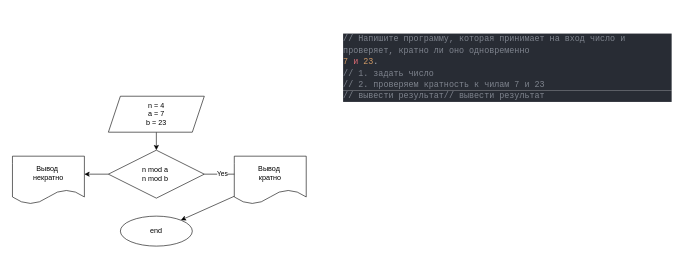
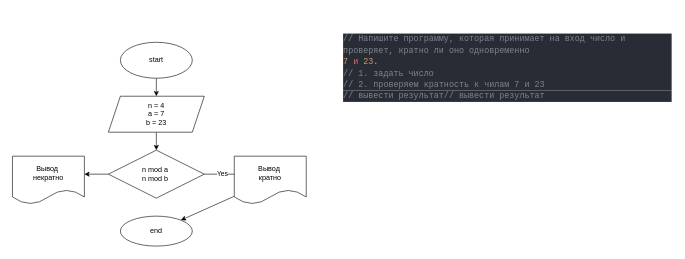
  <mxCell id="0" />
  <mxCell id="1" parent="0" />
  <mxCell id="2" value="&lt;br&gt;&lt;br&gt;&lt;div style=&quot;color: rgb(171 , 178 , 191) ; background-color: rgb(40 , 44 , 52) ; font-family: &amp;#34;consolas&amp;#34; , &amp;#34;courier new&amp;#34; , monospace ; font-weight: normal ; font-size: 14px ; line-height: 19px&quot;&gt;&lt;div&gt;&lt;span style=&quot;color: #7f848e&quot;&gt;// Напишите программу, которая принимает на вход число и проверяет, кратно ли оно одновременно &lt;/span&gt;&lt;/div&gt;&lt;div&gt;&lt;span style=&quot;color: #d19a66&quot;&gt;7&lt;/span&gt;&lt;span style=&quot;color: #abb2bf&quot;&gt; &lt;/span&gt;&lt;span style=&quot;color: #e06c75&quot;&gt;и&lt;/span&gt;&lt;span style=&quot;color: #abb2bf&quot;&gt; &lt;/span&gt;&lt;span style=&quot;color: #d19a66&quot;&gt;23&lt;/span&gt;&lt;span style=&quot;color: #abb2bf&quot;&gt;.&lt;/span&gt;&lt;/div&gt;&lt;div&gt;&lt;span style=&quot;color: #7f848e&quot;&gt;// 1. задать число&lt;/span&gt;&lt;/div&gt;&lt;div&gt;&lt;span style=&quot;color: #7f848e&quot;&gt;// 2. проверяем кратность к чилам 7 и 23&lt;/span&gt;&lt;/div&gt;&lt;/div&gt;&lt;div style=&quot;color: rgb(171 , 178 , 191) ; background-color: rgb(40 , 44 , 52) ; font-family: &amp;#34;consolas&amp;#34; , &amp;#34;courier new&amp;#34; , monospace ; font-size: 14px ; line-height: 19px&quot;&gt;&lt;span style=&quot;color: #7f848e&quot;&gt;// вывести результат&lt;/span&gt;&lt;span style=&quot;color: rgb(127 , 132 , 142)&quot;&gt;// вывести результат&lt;/span&gt;&lt;/div&gt;" style="text;whiteSpace=wrap;html=1;" vertex="1" parent="1"><mxGeometry x="570" y="20" width="550" height="110" as="geometry" /></mxCell>
+ <mxCell id="3" value="" style="edgeStyle=none;html=1;" edge="1" parent="1" source="4" target="6"><mxGeometry relative="1" as="geometry" /></mxCell>
+ <mxCell id="4" value="start" style="ellipse;whiteSpace=wrap;html=1;" vertex="1" parent="1"><mxGeometry x="200" y="70" width="120" height="60" as="geometry" /></mxCell>
  <mxCell id="5" value="" style="edgeStyle=none;html=1;" edge="1" parent="1" source="6" target="9"><mxGeometry relative="1" as="geometry" /></mxCell>
  <mxCell id="6" value="n = 4&lt;br&gt;a = 7&lt;br&gt;b = 23" style="shape=parallelogram;perimeter=parallelogramPerimeter;whiteSpace=wrap;html=1;fixedSize=1;" vertex="1" parent="1"><mxGeometry x="180" y="160" width="160" height="60" as="geometry" /></mxCell>
  <mxCell id="7" value="Yes" style="edgeStyle=none;html=1;" edge="1" parent="1" source="9"><mxGeometry relative="1" as="geometry"><mxPoint x="400" y="290" as="targetPoint" /></mxGeometry></mxCell>
  <mxCell id="8" style="edgeStyle=none;html=1;" edge="1" parent="1" source="9"><mxGeometry relative="1" as="geometry"><mxPoint x="140" y="290" as="targetPoint" /></mxGeometry></mxCell>
  <mxCell id="9" value="n mod a&amp;nbsp;&lt;br&gt;n mod b&amp;nbsp;" style="rhombus;whiteSpace=wrap;html=1;" vertex="1" parent="1"><mxGeometry x="180" y="250" width="160" height="80" as="geometry" /></mxCell>
  <mxCell id="10" style="edgeStyle=none;html=1;" edge="1" parent="1" source="11" target="13"><mxGeometry relative="1" as="geometry" /></mxCell>
  <mxCell id="11" value="Вывод&amp;nbsp;&lt;br&gt;кратно" style="shape=document;whiteSpace=wrap;html=1;boundedLbl=1;" vertex="1" parent="1"><mxGeometry x="390" y="260" width="120" height="80" as="geometry" /></mxCell>
  <mxCell id="12" value="Вывод&amp;nbsp;&lt;br&gt;некратно" style="shape=document;whiteSpace=wrap;html=1;boundedLbl=1;" vertex="1" parent="1"><mxGeometry x="20" y="260" width="120" height="80" as="geometry" /></mxCell>
  <mxCell id="13" value="end" style="ellipse;whiteSpace=wrap;html=1;" vertex="1" parent="1"><mxGeometry x="200" y="360" width="120" height="50" as="geometry" /></mxCell>
